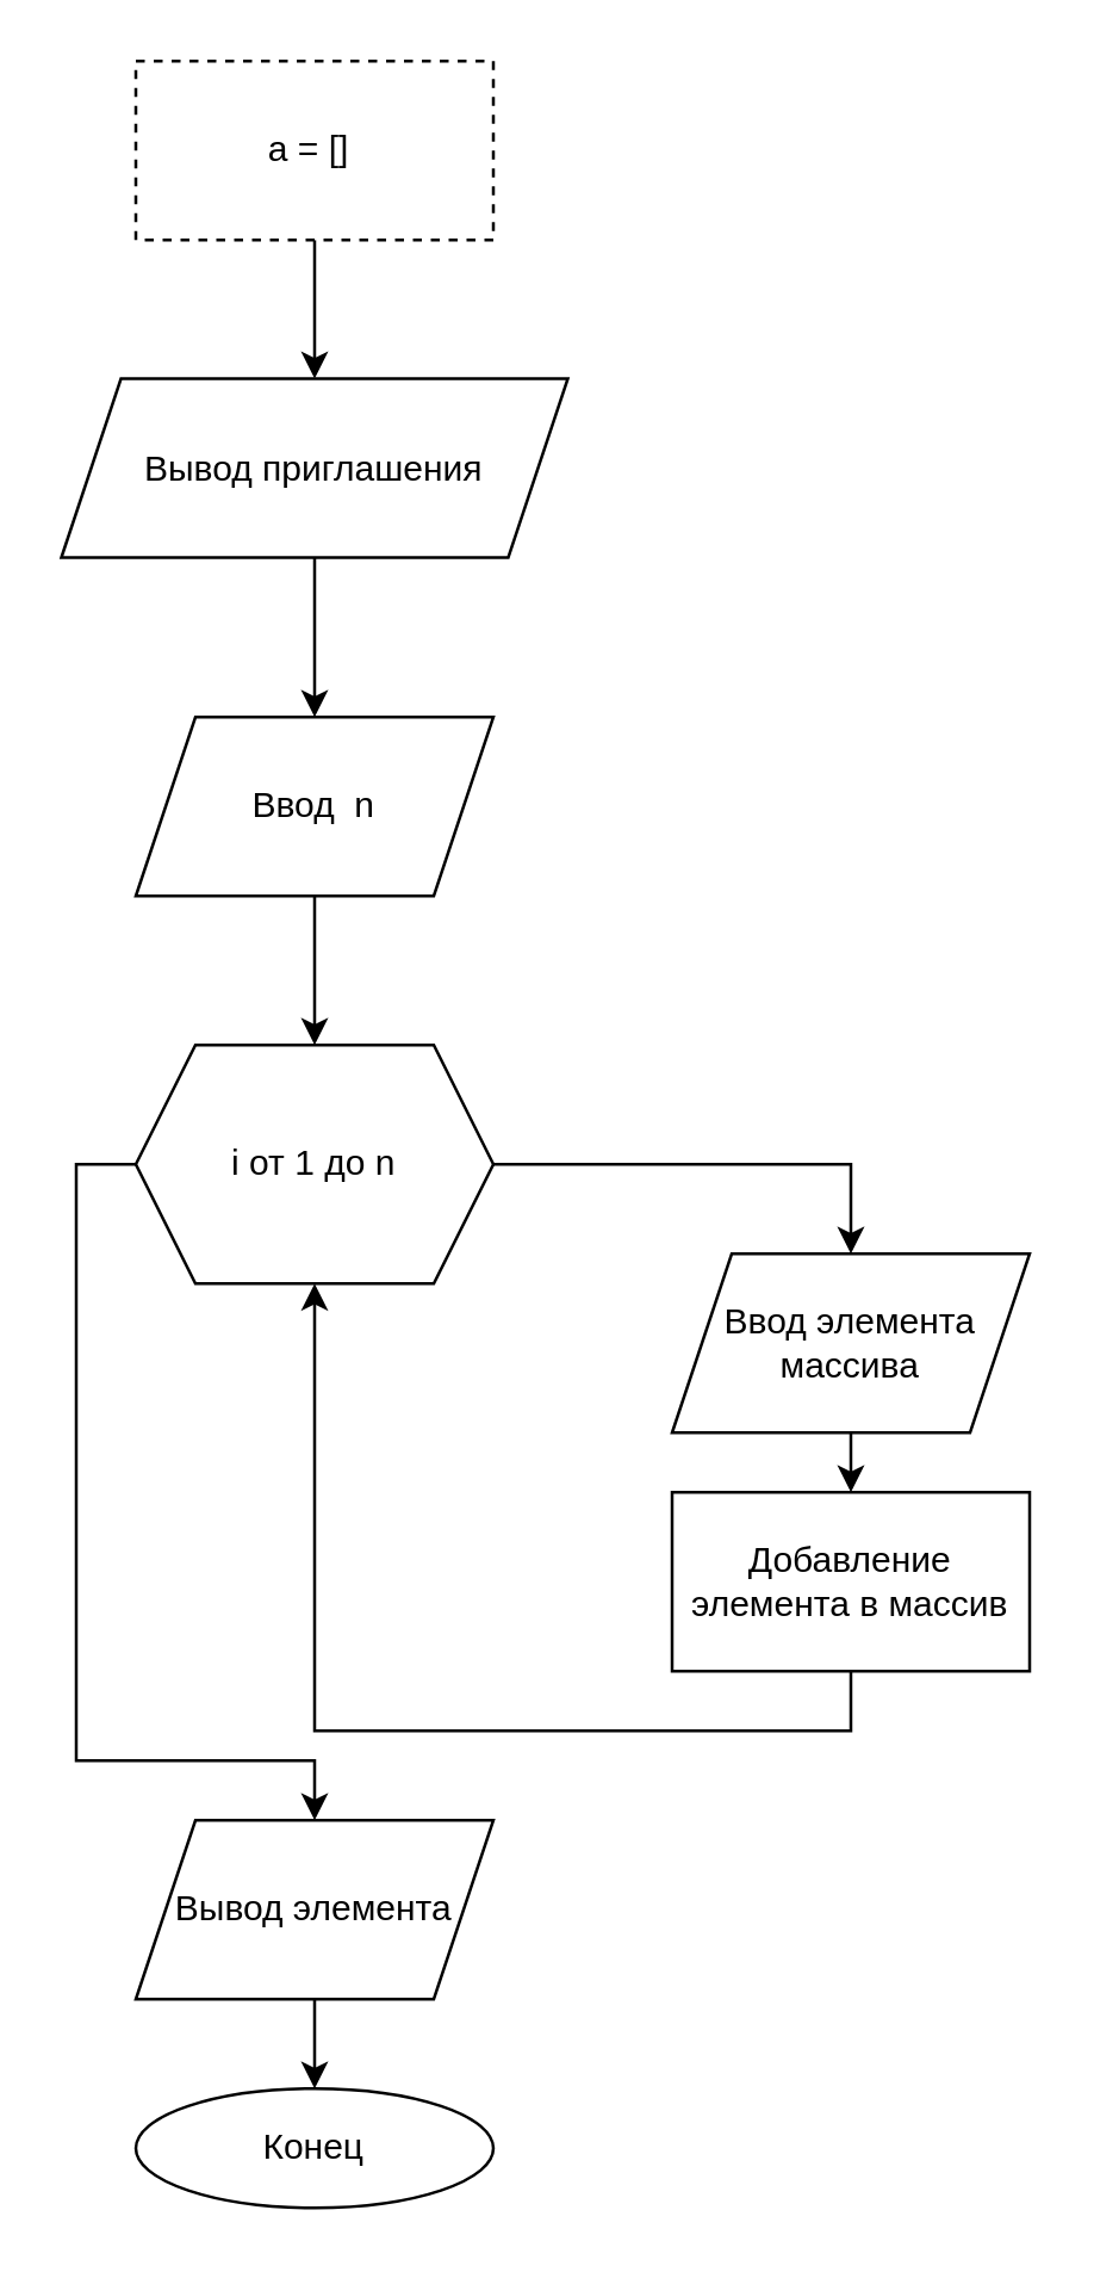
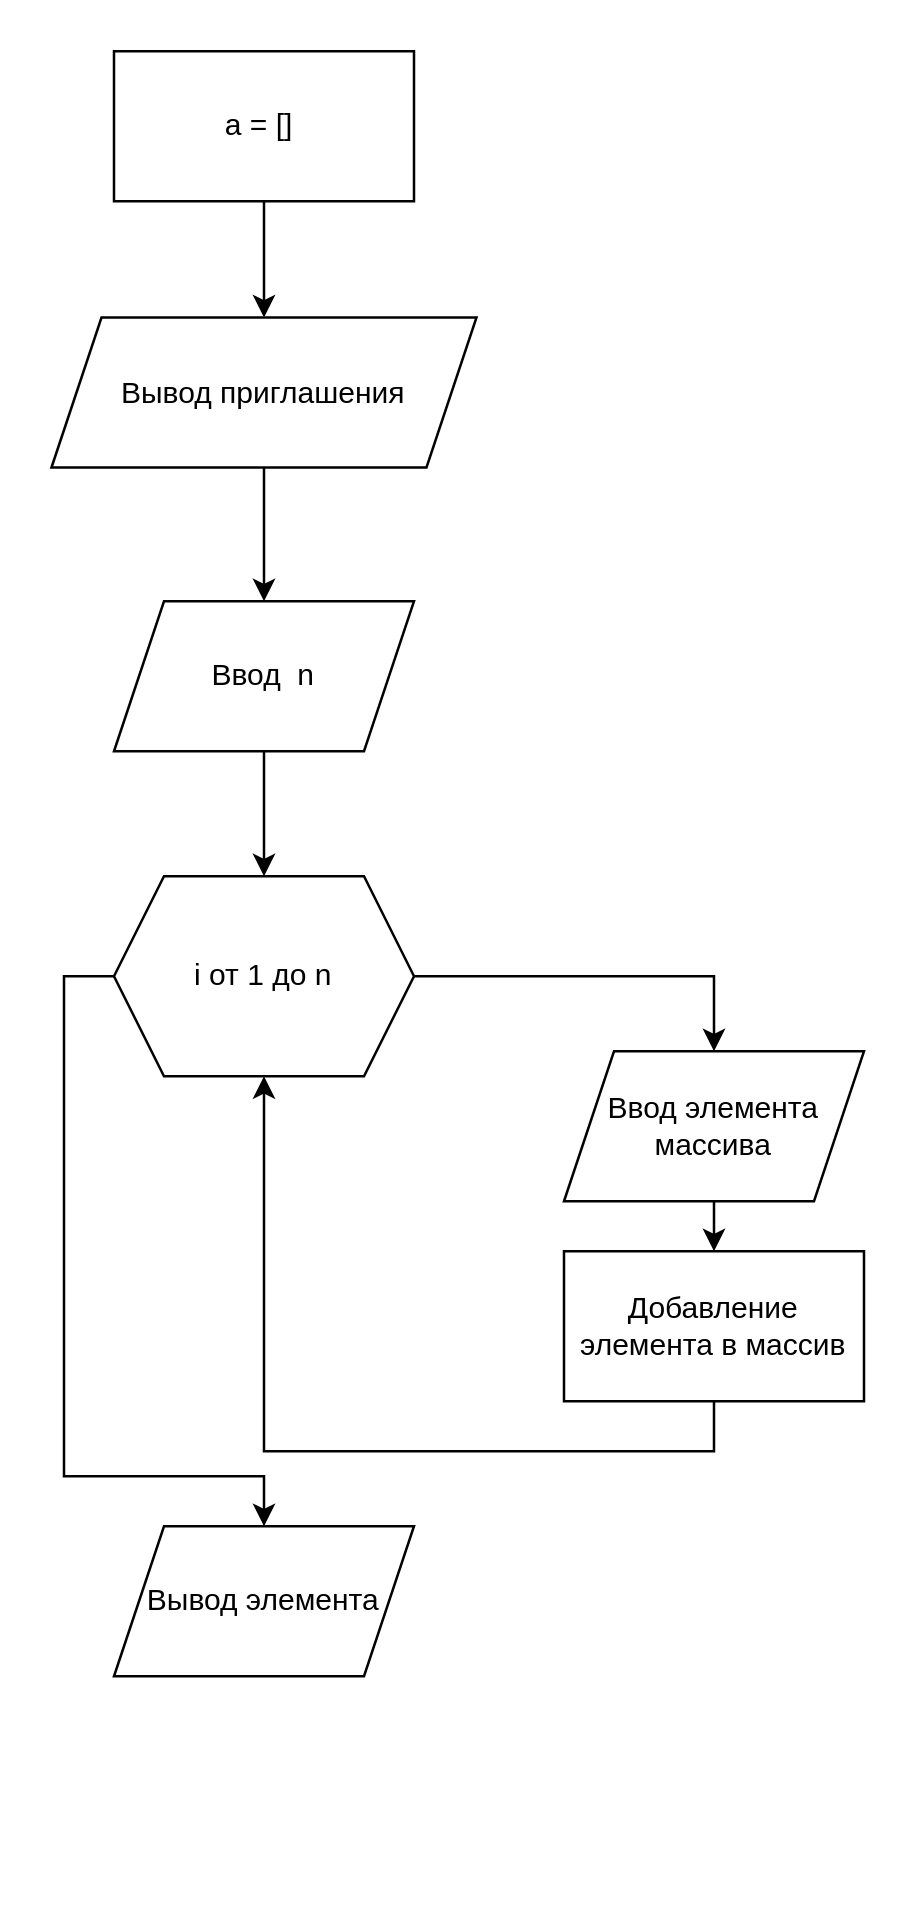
  <mxCell id="0" />
  <mxCell id="1" parent="0" />
  <mxCell id="2" style="edgeStyle=orthogonalEdgeStyle;rounded=0;orthogonalLoop=1;jettySize=auto;html=1;exitX=0.5;exitY=1;exitDx=0;exitDy=0;entryX=0.5;entryY=0;entryDx=0;entryDy=0;" edge="1" parent="1" source="3" target="5"><mxGeometry relative="1" as="geometry" /></mxCell>
- <mxCell id="3" value="a = []&amp;nbsp;" style="rounded=0;whiteSpace=wrap;html=1;dashed=1;" vertex="1" parent="1"><mxGeometry x="45" y="20" width="120" height="60" as="geometry" /></mxCell>
+ <mxCell id="3" value="a = []&amp;nbsp;" style="rounded=0;whiteSpace=wrap;html=1;" vertex="1" parent="1"><mxGeometry x="45" y="20" width="120" height="60" as="geometry" /></mxCell>
  <mxCell id="4" style="edgeStyle=orthogonalEdgeStyle;rounded=0;orthogonalLoop=1;jettySize=auto;html=1;exitX=0.5;exitY=1;exitDx=0;exitDy=0;entryX=0.5;entryY=0;entryDx=0;entryDy=0;" edge="1" parent="1" source="5" target="7"><mxGeometry relative="1" as="geometry" /></mxCell>
  <mxCell id="5" value="Вывод приглашения" style="shape=parallelogram;perimeter=parallelogramPerimeter;whiteSpace=wrap;html=1;fixedSize=1;" vertex="1" parent="1"><mxGeometry x="20" y="126.5" width="170" height="60" as="geometry" /></mxCell>
  <mxCell id="6" style="edgeStyle=orthogonalEdgeStyle;rounded=0;orthogonalLoop=1;jettySize=auto;html=1;exitX=0.5;exitY=1;exitDx=0;exitDy=0;entryX=0.5;entryY=0;entryDx=0;entryDy=0;" edge="1" parent="1" source="7" target="10"><mxGeometry relative="1" as="geometry" /></mxCell>
  <mxCell id="7" value="Ввод&amp;nbsp; n" style="shape=parallelogram;perimeter=parallelogramPerimeter;whiteSpace=wrap;html=1;fixedSize=1;" vertex="1" parent="1"><mxGeometry x="45" y="240" width="120" height="60" as="geometry" /></mxCell>
  <mxCell id="8" style="edgeStyle=orthogonalEdgeStyle;rounded=0;orthogonalLoop=1;jettySize=auto;html=1;exitX=1;exitY=0.5;exitDx=0;exitDy=0;entryX=0.5;entryY=0;entryDx=0;entryDy=0;" edge="1" parent="1" source="10" target="12"><mxGeometry relative="1" as="geometry" /></mxCell>
  <mxCell id="9" style="edgeStyle=orthogonalEdgeStyle;rounded=0;orthogonalLoop=1;jettySize=auto;html=1;exitX=0;exitY=0.5;exitDx=0;exitDy=0;entryX=0.5;entryY=0;entryDx=0;entryDy=0;" edge="1" parent="1" source="10" target="16"><mxGeometry relative="1" as="geometry"><Array as="points"><mxPoint x="25" y="390" /><mxPoint x="25" y="590" /><mxPoint x="105" y="590" /></Array></mxGeometry></mxCell>
  <mxCell id="10" value="i от 1 до n" style="shape=hexagon;perimeter=hexagonPerimeter2;whiteSpace=wrap;html=1;fixedSize=1;" vertex="1" parent="1"><mxGeometry x="45" y="350" width="120" height="80" as="geometry" /></mxCell>
  <mxCell id="11" style="edgeStyle=orthogonalEdgeStyle;rounded=0;orthogonalLoop=1;jettySize=auto;html=1;exitX=0.5;exitY=1;exitDx=0;exitDy=0;entryX=0.5;entryY=0;entryDx=0;entryDy=0;" edge="1" parent="1" source="12" target="14"><mxGeometry relative="1" as="geometry" /></mxCell>
  <mxCell id="12" value="Ввод элемента массива" style="shape=parallelogram;perimeter=parallelogramPerimeter;whiteSpace=wrap;html=1;fixedSize=1;" vertex="1" parent="1"><mxGeometry x="225" y="420" width="120" height="60" as="geometry" /></mxCell>
  <mxCell id="13" style="edgeStyle=orthogonalEdgeStyle;rounded=0;orthogonalLoop=1;jettySize=auto;html=1;exitX=0.5;exitY=1;exitDx=0;exitDy=0;entryX=0.5;entryY=1;entryDx=0;entryDy=0;" edge="1" parent="1" source="14" target="10"><mxGeometry relative="1" as="geometry" /></mxCell>
  <mxCell id="14" value="Добавление элемента в массив" style="rounded=0;whiteSpace=wrap;html=1;" vertex="1" parent="1"><mxGeometry x="225" y="500" width="120" height="60" as="geometry" /></mxCell>
- <mxCell id="15" style="edgeStyle=orthogonalEdgeStyle;rounded=0;orthogonalLoop=1;jettySize=auto;html=1;exitX=0.5;exitY=1;exitDx=0;exitDy=0;" edge="1" parent="1" source="16" target="17"><mxGeometry relative="1" as="geometry" /></mxCell>
  <mxCell id="16" value="Вывод элемента" style="shape=parallelogram;perimeter=parallelogramPerimeter;whiteSpace=wrap;html=1;fixedSize=1;" vertex="1" parent="1"><mxGeometry x="45" y="610" width="120" height="60" as="geometry" /></mxCell>
- <mxCell id="17" value="Конец" style="ellipse;whiteSpace=wrap;html=1;" vertex="1" parent="1"><mxGeometry x="45" y="700" width="120" height="40" as="geometry" /></mxCell>
